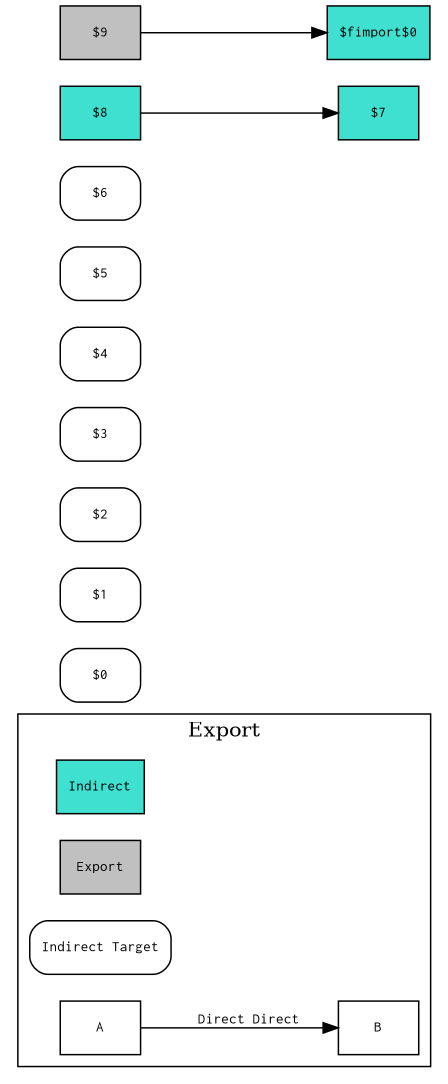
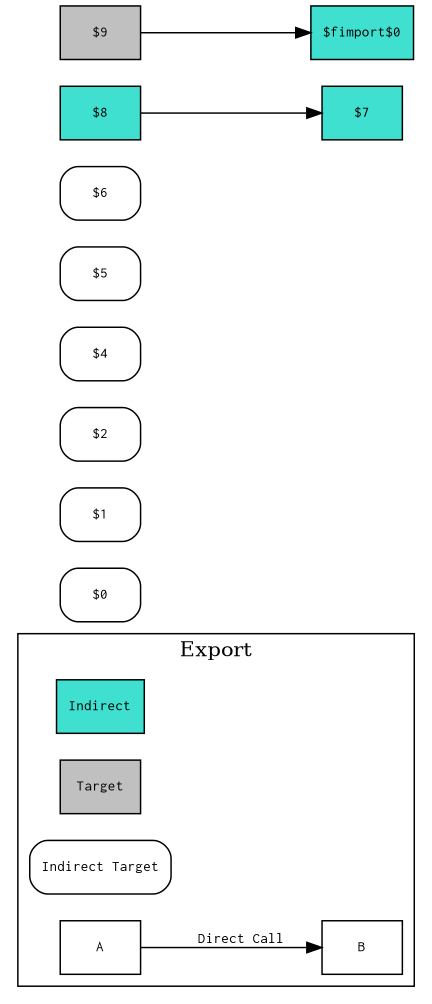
  digraph {
    rankdir=LR
    node [fillcolor=white fontname=courier fontsize=10 shape=box style="filled, rounded"]
    n1 [fillcolor=turquoise label=Indirect style=filled]
-   Export [fillcolor=gray style=filled]
+   Export [fillcolor=gray style=filled label=Target]
    "Indirect Target"
    A [fillcolor="" style=""]
    B [fillcolor="" style=""]
    "$0"
    "$1"
    "$2"
-   "$3"
    "$4"
    "$5"
    "$6"
    "$7" [fillcolor=turquoise style=filled]
    "$8" [fillcolor=turquoise style=filled]
    "$9" [fillcolor=gray style=filled]
    "$fimport$0" [fillcolor=turquoise style=filled]
    subgraph cluster_1 {
      label=Export
      n1
      Export
      "Indirect Target"
      A
      B
    }
-   A -> B [fontname=courier fontsize=10 label="Direct Direct" style="filled, rounded"]
+   A -> B [fontname=courier fontsize=10 label="Direct Call" style="filled, rounded"]
    "$8" -> "$7"
    "$9" -> "$fimport$0"
  }
